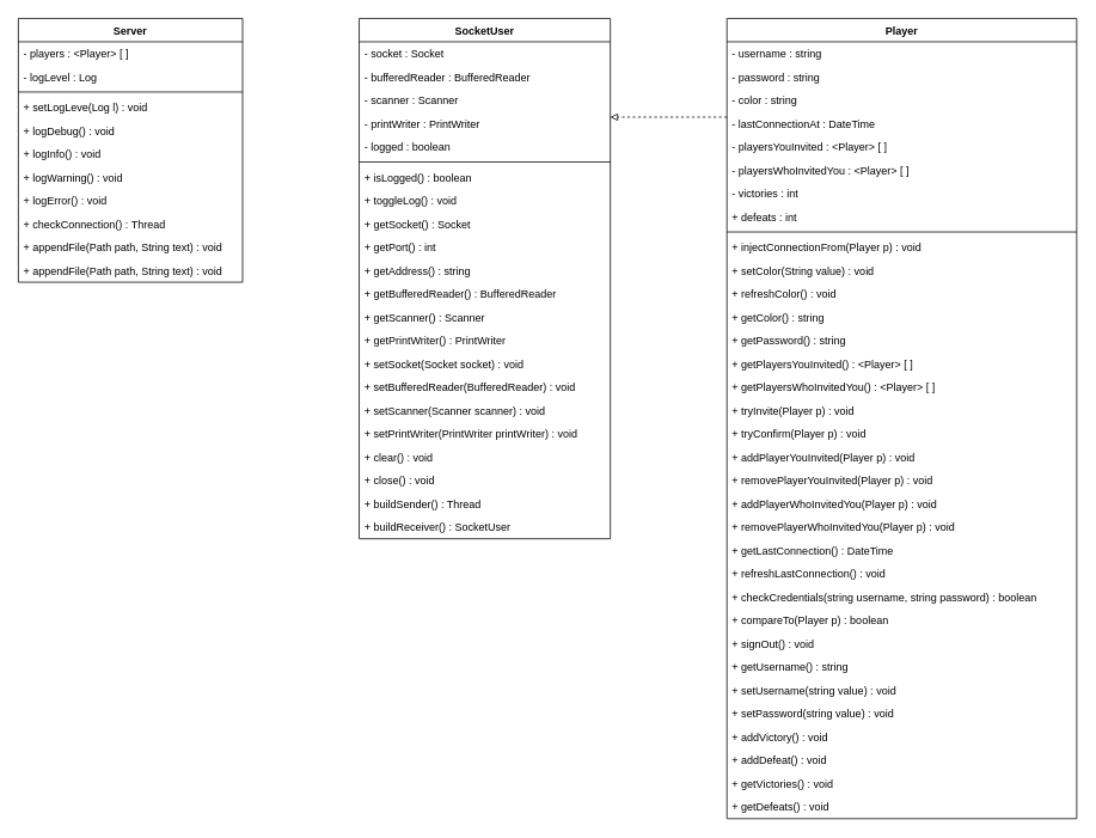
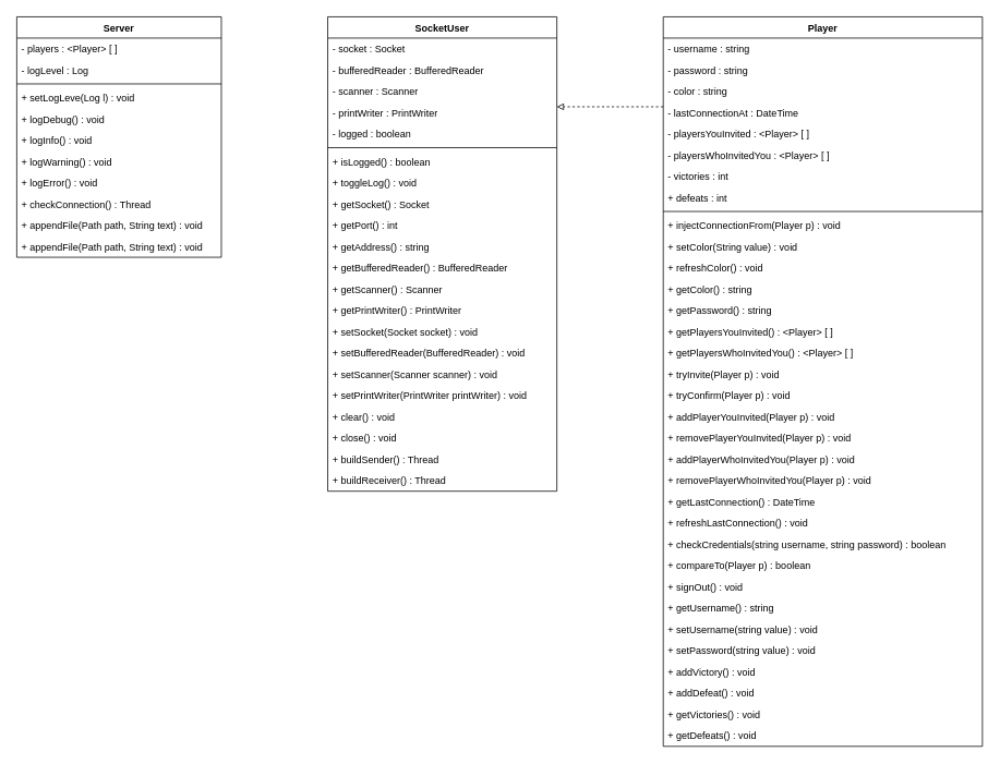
  <mxCell id="0" />
  <mxCell id="1" parent="0" />
  <mxCell id="2" value="SocketUser" style="swimlane;fontStyle=1;align=center;verticalAlign=top;childLayout=stackLayout;horizontal=1;startSize=26;horizontalStack=0;resizeParent=1;resizeParentMax=0;resizeLast=0;collapsible=1;marginBottom=0;" parent="1" vertex="1"><mxGeometry x="400" y="20" width="280" height="580" as="geometry" /></mxCell>
  <mxCell id="3" value="- socket : Socket" style="text;strokeColor=none;fillColor=none;align=left;verticalAlign=top;spacingLeft=4;spacingRight=4;overflow=hidden;rotatable=0;points=[[0,0.5],[1,0.5]];portConstraint=eastwest;" parent="2" vertex="1"><mxGeometry y="26" width="280" height="26" as="geometry" /></mxCell>
  <mxCell id="4" value="- bufferedReader : BufferedReader" style="text;strokeColor=none;fillColor=none;align=left;verticalAlign=top;spacingLeft=4;spacingRight=4;overflow=hidden;rotatable=0;points=[[0,0.5],[1,0.5]];portConstraint=eastwest;" parent="2" vertex="1"><mxGeometry y="52" width="280" height="26" as="geometry" /></mxCell>
  <mxCell id="5" value="- scanner : Scanner" style="text;strokeColor=none;fillColor=none;align=left;verticalAlign=top;spacingLeft=4;spacingRight=4;overflow=hidden;rotatable=0;points=[[0,0.5],[1,0.5]];portConstraint=eastwest;" parent="2" vertex="1"><mxGeometry y="78" width="280" height="26" as="geometry" /></mxCell>
  <mxCell id="6" value="- printWriter : PrintWriter" style="text;strokeColor=none;fillColor=none;align=left;verticalAlign=top;spacingLeft=4;spacingRight=4;overflow=hidden;rotatable=0;points=[[0,0.5],[1,0.5]];portConstraint=eastwest;" parent="2" vertex="1"><mxGeometry y="104" width="280" height="26" as="geometry" /></mxCell>
  <mxCell id="7" value="- logged : boolean" style="text;strokeColor=none;fillColor=none;align=left;verticalAlign=top;spacingLeft=4;spacingRight=4;overflow=hidden;rotatable=0;points=[[0,0.5],[1,0.5]];portConstraint=eastwest;" parent="2" vertex="1"><mxGeometry y="130" width="280" height="26" as="geometry" /></mxCell>
  <mxCell id="8" value="" style="line;strokeWidth=1;fillColor=none;align=left;verticalAlign=middle;spacingTop=-1;spacingLeft=3;spacingRight=3;rotatable=0;labelPosition=right;points=[];portConstraint=eastwest;strokeColor=inherit;" parent="2" vertex="1"><mxGeometry y="156" width="280" height="8" as="geometry" /></mxCell>
  <mxCell id="9" value="+ isLogged() : boolean" style="text;strokeColor=none;fillColor=none;align=left;verticalAlign=top;spacingLeft=4;spacingRight=4;overflow=hidden;rotatable=0;points=[[0,0.5],[1,0.5]];portConstraint=eastwest;" parent="2" vertex="1"><mxGeometry y="164" width="280" height="26" as="geometry" /></mxCell>
  <mxCell id="10" value="+ toggleLog() : void" style="text;strokeColor=none;fillColor=none;align=left;verticalAlign=top;spacingLeft=4;spacingRight=4;overflow=hidden;rotatable=0;points=[[0,0.5],[1,0.5]];portConstraint=eastwest;" parent="2" vertex="1"><mxGeometry y="190" width="280" height="26" as="geometry" /></mxCell>
  <mxCell id="11" value="+ getSocket() : Socket" style="text;strokeColor=none;fillColor=none;align=left;verticalAlign=top;spacingLeft=4;spacingRight=4;overflow=hidden;rotatable=0;points=[[0,0.5],[1,0.5]];portConstraint=eastwest;" parent="2" vertex="1"><mxGeometry y="216" width="280" height="26" as="geometry" /></mxCell>
  <mxCell id="12" value="+ getPort() : int" style="text;strokeColor=none;fillColor=none;align=left;verticalAlign=top;spacingLeft=4;spacingRight=4;overflow=hidden;rotatable=0;points=[[0,0.5],[1,0.5]];portConstraint=eastwest;" parent="2" vertex="1"><mxGeometry y="242" width="280" height="26" as="geometry" /></mxCell>
  <mxCell id="13" value="+ getAddress() : string" style="text;strokeColor=none;fillColor=none;align=left;verticalAlign=top;spacingLeft=4;spacingRight=4;overflow=hidden;rotatable=0;points=[[0,0.5],[1,0.5]];portConstraint=eastwest;" parent="2" vertex="1"><mxGeometry y="268" width="280" height="26" as="geometry" /></mxCell>
  <mxCell id="14" value="+ getBufferedReader() : BufferedReader" style="text;strokeColor=none;fillColor=none;align=left;verticalAlign=top;spacingLeft=4;spacingRight=4;overflow=hidden;rotatable=0;points=[[0,0.5],[1,0.5]];portConstraint=eastwest;" parent="2" vertex="1"><mxGeometry y="294" width="280" height="26" as="geometry" /></mxCell>
  <mxCell id="15" value="+ getScanner() : Scanner" style="text;strokeColor=none;fillColor=none;align=left;verticalAlign=top;spacingLeft=4;spacingRight=4;overflow=hidden;rotatable=0;points=[[0,0.5],[1,0.5]];portConstraint=eastwest;" parent="2" vertex="1"><mxGeometry y="320" width="280" height="26" as="geometry" /></mxCell>
  <mxCell id="16" value="+ getPrintWriter() : PrintWriter" style="text;strokeColor=none;fillColor=none;align=left;verticalAlign=top;spacingLeft=4;spacingRight=4;overflow=hidden;rotatable=0;points=[[0,0.5],[1,0.5]];portConstraint=eastwest;" parent="2" vertex="1"><mxGeometry y="346" width="280" height="26" as="geometry" /></mxCell>
  <mxCell id="17" value="+ setSocket(Socket socket) : void" style="text;strokeColor=none;fillColor=none;align=left;verticalAlign=top;spacingLeft=4;spacingRight=4;overflow=hidden;rotatable=0;points=[[0,0.5],[1,0.5]];portConstraint=eastwest;" parent="2" vertex="1"><mxGeometry y="372" width="280" height="26" as="geometry" /></mxCell>
  <mxCell id="18" value="+ setBufferedReader(BufferedReader) : void" style="text;strokeColor=none;fillColor=none;align=left;verticalAlign=top;spacingLeft=4;spacingRight=4;overflow=hidden;rotatable=0;points=[[0,0.5],[1,0.5]];portConstraint=eastwest;" parent="2" vertex="1"><mxGeometry y="398" width="280" height="26" as="geometry" /></mxCell>
  <mxCell id="19" value="+ setScanner(Scanner scanner) : void" style="text;strokeColor=none;fillColor=none;align=left;verticalAlign=top;spacingLeft=4;spacingRight=4;overflow=hidden;rotatable=0;points=[[0,0.5],[1,0.5]];portConstraint=eastwest;" parent="2" vertex="1"><mxGeometry y="424" width="280" height="26" as="geometry" /></mxCell>
  <mxCell id="20" value="+ setPrintWriter(PrintWriter printWriter) : void" style="text;strokeColor=none;fillColor=none;align=left;verticalAlign=top;spacingLeft=4;spacingRight=4;overflow=hidden;rotatable=0;points=[[0,0.5],[1,0.5]];portConstraint=eastwest;" parent="2" vertex="1"><mxGeometry y="450" width="280" height="26" as="geometry" /></mxCell>
  <mxCell id="21" value="+ clear() : void" style="text;strokeColor=none;fillColor=none;align=left;verticalAlign=top;spacingLeft=4;spacingRight=4;overflow=hidden;rotatable=0;points=[[0,0.5],[1,0.5]];portConstraint=eastwest;" parent="2" vertex="1"><mxGeometry y="476" width="280" height="26" as="geometry" /></mxCell>
  <mxCell id="22" value="+ close() : void" style="text;strokeColor=none;fillColor=none;align=left;verticalAlign=top;spacingLeft=4;spacingRight=4;overflow=hidden;rotatable=0;points=[[0,0.5],[1,0.5]];portConstraint=eastwest;" parent="2" vertex="1"><mxGeometry y="502" width="280" height="26" as="geometry" /></mxCell>
  <mxCell id="23" value="+ buildSender() : Thread" style="text;strokeColor=none;fillColor=none;align=left;verticalAlign=top;spacingLeft=4;spacingRight=4;overflow=hidden;rotatable=0;points=[[0,0.5],[1,0.5]];portConstraint=eastwest;" parent="2" vertex="1"><mxGeometry y="528" width="280" height="26" as="geometry" /></mxCell>
- <mxCell id="24" value="+ buildReceiver() : SocketUser" style="text;strokeColor=none;fillColor=none;align=left;verticalAlign=top;spacingLeft=4;spacingRight=4;overflow=hidden;rotatable=0;points=[[0,0.5],[1,0.5]];portConstraint=eastwest;" parent="2" vertex="1"><mxGeometry y="554" width="280" height="26" as="geometry" /></mxCell>
+ <mxCell id="24" value="+ buildReceiver() : Thread" style="text;strokeColor=none;fillColor=none;align=left;verticalAlign=top;spacingLeft=4;spacingRight=4;overflow=hidden;rotatable=0;points=[[0,0.5],[1,0.5]];portConstraint=eastwest;" parent="2" vertex="1"><mxGeometry y="554" width="280" height="26" as="geometry" /></mxCell>
  <mxCell id="25" style="edgeStyle=orthogonalEdgeStyle;rounded=0;orthogonalLoop=1;jettySize=auto;html=1;endArrow=block;endFill=0;dashed=1;" parent="1" source="26" target="2" edge="1"><mxGeometry relative="1" as="geometry"><Array as="points"><mxPoint x="740" y="130" /><mxPoint x="740" y="130" /></Array></mxGeometry></mxCell>
  <mxCell id="26" value="Player" style="swimlane;fontStyle=1;align=center;verticalAlign=top;childLayout=stackLayout;horizontal=1;startSize=26;horizontalStack=0;resizeParent=1;resizeParentMax=0;resizeLast=0;collapsible=1;marginBottom=0;" parent="1" vertex="1"><mxGeometry x="810" y="20" width="390" height="892" as="geometry" /></mxCell>
  <mxCell id="27" value="- username : string" style="text;strokeColor=none;fillColor=none;align=left;verticalAlign=top;spacingLeft=4;spacingRight=4;overflow=hidden;rotatable=0;points=[[0,0.5],[1,0.5]];portConstraint=eastwest;" parent="26" vertex="1"><mxGeometry y="26" width="390" height="26" as="geometry" /></mxCell>
  <mxCell id="28" value="- password : string" style="text;strokeColor=none;fillColor=none;align=left;verticalAlign=top;spacingLeft=4;spacingRight=4;overflow=hidden;rotatable=0;points=[[0,0.5],[1,0.5]];portConstraint=eastwest;" parent="26" vertex="1"><mxGeometry y="52" width="390" height="26" as="geometry" /></mxCell>
  <mxCell id="29" value="- color : string" style="text;strokeColor=none;fillColor=none;align=left;verticalAlign=top;spacingLeft=4;spacingRight=4;overflow=hidden;rotatable=0;points=[[0,0.5],[1,0.5]];portConstraint=eastwest;" parent="26" vertex="1"><mxGeometry y="78" width="390" height="26" as="geometry" /></mxCell>
  <mxCell id="30" value="- lastConnectionAt : DateTime" style="text;strokeColor=none;fillColor=none;align=left;verticalAlign=top;spacingLeft=4;spacingRight=4;overflow=hidden;rotatable=0;points=[[0,0.5],[1,0.5]];portConstraint=eastwest;" parent="26" vertex="1"><mxGeometry y="104" width="390" height="26" as="geometry" /></mxCell>
  <mxCell id="31" value="- playersYouInvited : &lt;Player&gt; [ ]" style="text;strokeColor=none;fillColor=none;align=left;verticalAlign=top;spacingLeft=4;spacingRight=4;overflow=hidden;rotatable=0;points=[[0,0.5],[1,0.5]];portConstraint=eastwest;" parent="26" vertex="1"><mxGeometry y="130" width="390" height="26" as="geometry" /></mxCell>
  <mxCell id="32" value="- playersWhoInvitedYou : &lt;Player&gt; [ ]" style="text;strokeColor=none;fillColor=none;align=left;verticalAlign=top;spacingLeft=4;spacingRight=4;overflow=hidden;rotatable=0;points=[[0,0.5],[1,0.5]];portConstraint=eastwest;" parent="26" vertex="1"><mxGeometry y="156" width="390" height="26" as="geometry" /></mxCell>
  <mxCell id="33" value="- victories : int" style="text;strokeColor=none;fillColor=none;align=left;verticalAlign=top;spacingLeft=4;spacingRight=4;overflow=hidden;rotatable=0;points=[[0,0.5],[1,0.5]];portConstraint=eastwest;" parent="26" vertex="1"><mxGeometry y="182" width="390" height="26" as="geometry" /></mxCell>
  <mxCell id="34" value="+ defeats : int" style="text;strokeColor=none;fillColor=none;align=left;verticalAlign=top;spacingLeft=4;spacingRight=4;overflow=hidden;rotatable=0;points=[[0,0.5],[1,0.5]];portConstraint=eastwest;" parent="26" vertex="1"><mxGeometry y="208" width="390" height="26" as="geometry" /></mxCell>
  <mxCell id="35" value="" style="line;strokeWidth=1;fillColor=none;align=left;verticalAlign=middle;spacingTop=-1;spacingLeft=3;spacingRight=3;rotatable=0;labelPosition=right;points=[];portConstraint=eastwest;strokeColor=inherit;" parent="26" vertex="1"><mxGeometry y="234" width="390" height="8" as="geometry" /></mxCell>
  <mxCell id="36" value="+ injectConnectionFrom(Player p) : void" style="text;strokeColor=none;fillColor=none;align=left;verticalAlign=top;spacingLeft=4;spacingRight=4;overflow=hidden;rotatable=0;points=[[0,0.5],[1,0.5]];portConstraint=eastwest;" parent="26" vertex="1"><mxGeometry y="242" width="390" height="26" as="geometry" /></mxCell>
  <mxCell id="37" value="+ setColor(String value) : void" style="text;strokeColor=none;fillColor=none;align=left;verticalAlign=top;spacingLeft=4;spacingRight=4;overflow=hidden;rotatable=0;points=[[0,0.5],[1,0.5]];portConstraint=eastwest;" parent="26" vertex="1"><mxGeometry y="268" width="390" height="26" as="geometry" /></mxCell>
  <mxCell id="38" value="+ refreshColor() : void" style="text;strokeColor=none;fillColor=none;align=left;verticalAlign=top;spacingLeft=4;spacingRight=4;overflow=hidden;rotatable=0;points=[[0,0.5],[1,0.5]];portConstraint=eastwest;" parent="26" vertex="1"><mxGeometry y="294" width="390" height="26" as="geometry" /></mxCell>
  <mxCell id="39" value="+ getColor() : string" style="text;strokeColor=none;fillColor=none;align=left;verticalAlign=top;spacingLeft=4;spacingRight=4;overflow=hidden;rotatable=0;points=[[0,0.5],[1,0.5]];portConstraint=eastwest;" parent="26" vertex="1"><mxGeometry y="320" width="390" height="26" as="geometry" /></mxCell>
  <mxCell id="40" value="+ getPassword() : string" style="text;strokeColor=none;fillColor=none;align=left;verticalAlign=top;spacingLeft=4;spacingRight=4;overflow=hidden;rotatable=0;points=[[0,0.5],[1,0.5]];portConstraint=eastwest;" parent="26" vertex="1"><mxGeometry y="346" width="390" height="26" as="geometry" /></mxCell>
  <mxCell id="41" value="+ getPlayersYouInvited() : &lt;Player&gt; [ ]" style="text;strokeColor=none;fillColor=none;align=left;verticalAlign=top;spacingLeft=4;spacingRight=4;overflow=hidden;rotatable=0;points=[[0,0.5],[1,0.5]];portConstraint=eastwest;" parent="26" vertex="1"><mxGeometry y="372" width="390" height="26" as="geometry" /></mxCell>
  <mxCell id="42" value="+ getPlayersWhoInvitedYou() : &lt;Player&gt; [ ]" style="text;strokeColor=none;fillColor=none;align=left;verticalAlign=top;spacingLeft=4;spacingRight=4;overflow=hidden;rotatable=0;points=[[0,0.5],[1,0.5]];portConstraint=eastwest;" parent="26" vertex="1"><mxGeometry y="398" width="390" height="26" as="geometry" /></mxCell>
  <mxCell id="43" value="+ tryInvite(Player p) : void" style="text;strokeColor=none;fillColor=none;align=left;verticalAlign=top;spacingLeft=4;spacingRight=4;overflow=hidden;rotatable=0;points=[[0,0.5],[1,0.5]];portConstraint=eastwest;" parent="26" vertex="1"><mxGeometry y="424" width="390" height="26" as="geometry" /></mxCell>
  <mxCell id="44" value="+ tryConfirm(Player p) : void" style="text;strokeColor=none;fillColor=none;align=left;verticalAlign=top;spacingLeft=4;spacingRight=4;overflow=hidden;rotatable=0;points=[[0,0.5],[1,0.5]];portConstraint=eastwest;" parent="26" vertex="1"><mxGeometry y="450" width="390" height="26" as="geometry" /></mxCell>
  <mxCell id="45" value="+ addPlayerYouInvited(Player p) : void" style="text;strokeColor=none;fillColor=none;align=left;verticalAlign=top;spacingLeft=4;spacingRight=4;overflow=hidden;rotatable=0;points=[[0,0.5],[1,0.5]];portConstraint=eastwest;" parent="26" vertex="1"><mxGeometry y="476" width="390" height="26" as="geometry" /></mxCell>
  <mxCell id="46" value="+ removePlayerYouInvited(Player p) : void" style="text;strokeColor=none;fillColor=none;align=left;verticalAlign=top;spacingLeft=4;spacingRight=4;overflow=hidden;rotatable=0;points=[[0,0.5],[1,0.5]];portConstraint=eastwest;" parent="26" vertex="1"><mxGeometry y="502" width="390" height="26" as="geometry" /></mxCell>
  <mxCell id="47" value="+ addPlayerWhoInvitedYou(Player p) : void" style="text;strokeColor=none;fillColor=none;align=left;verticalAlign=top;spacingLeft=4;spacingRight=4;overflow=hidden;rotatable=0;points=[[0,0.5],[1,0.5]];portConstraint=eastwest;" parent="26" vertex="1"><mxGeometry y="528" width="390" height="26" as="geometry" /></mxCell>
  <mxCell id="48" value="+ removePlayerWhoInvitedYou(Player p) : void" style="text;strokeColor=none;fillColor=none;align=left;verticalAlign=top;spacingLeft=4;spacingRight=4;overflow=hidden;rotatable=0;points=[[0,0.5],[1,0.5]];portConstraint=eastwest;" parent="26" vertex="1"><mxGeometry y="554" width="390" height="26" as="geometry" /></mxCell>
  <mxCell id="49" value="+ getLastConnection() : DateTime" style="text;strokeColor=none;fillColor=none;align=left;verticalAlign=top;spacingLeft=4;spacingRight=4;overflow=hidden;rotatable=0;points=[[0,0.5],[1,0.5]];portConstraint=eastwest;" parent="26" vertex="1"><mxGeometry y="580" width="390" height="26" as="geometry" /></mxCell>
  <mxCell id="50" value="+ refreshLastConnection() : void" style="text;strokeColor=none;fillColor=none;align=left;verticalAlign=top;spacingLeft=4;spacingRight=4;overflow=hidden;rotatable=0;points=[[0,0.5],[1,0.5]];portConstraint=eastwest;" parent="26" vertex="1"><mxGeometry y="606" width="390" height="26" as="geometry" /></mxCell>
  <mxCell id="51" value="+ checkCredentials(string username, string password) : boolean" style="text;strokeColor=none;fillColor=none;align=left;verticalAlign=top;spacingLeft=4;spacingRight=4;overflow=hidden;rotatable=0;points=[[0,0.5],[1,0.5]];portConstraint=eastwest;" parent="26" vertex="1"><mxGeometry y="632" width="390" height="26" as="geometry" /></mxCell>
  <mxCell id="52" value="+ compareTo(Player p) : boolean" style="text;strokeColor=none;fillColor=none;align=left;verticalAlign=top;spacingLeft=4;spacingRight=4;overflow=hidden;rotatable=0;points=[[0,0.5],[1,0.5]];portConstraint=eastwest;" parent="26" vertex="1"><mxGeometry y="658" width="390" height="26" as="geometry" /></mxCell>
  <mxCell id="53" value="+ signOut() : void" style="text;strokeColor=none;fillColor=none;align=left;verticalAlign=top;spacingLeft=4;spacingRight=4;overflow=hidden;rotatable=0;points=[[0,0.5],[1,0.5]];portConstraint=eastwest;" parent="26" vertex="1"><mxGeometry y="684" width="390" height="26" as="geometry" /></mxCell>
  <mxCell id="54" value="+ getUsername() : string" style="text;strokeColor=none;fillColor=none;align=left;verticalAlign=top;spacingLeft=4;spacingRight=4;overflow=hidden;rotatable=0;points=[[0,0.5],[1,0.5]];portConstraint=eastwest;" parent="26" vertex="1"><mxGeometry y="710" width="390" height="26" as="geometry" /></mxCell>
  <mxCell id="55" value="+ setUsername(string value) : void" style="text;strokeColor=none;fillColor=none;align=left;verticalAlign=top;spacingLeft=4;spacingRight=4;overflow=hidden;rotatable=0;points=[[0,0.5],[1,0.5]];portConstraint=eastwest;" parent="26" vertex="1"><mxGeometry y="736" width="390" height="26" as="geometry" /></mxCell>
  <mxCell id="56" value="+ setPassword(string value) : void" style="text;strokeColor=none;fillColor=none;align=left;verticalAlign=top;spacingLeft=4;spacingRight=4;overflow=hidden;rotatable=0;points=[[0,0.5],[1,0.5]];portConstraint=eastwest;" parent="26" vertex="1"><mxGeometry y="762" width="390" height="26" as="geometry" /></mxCell>
  <mxCell id="57" value="+ addVictory() : void" style="text;strokeColor=none;fillColor=none;align=left;verticalAlign=top;spacingLeft=4;spacingRight=4;overflow=hidden;rotatable=0;points=[[0,0.5],[1,0.5]];portConstraint=eastwest;" parent="26" vertex="1"><mxGeometry y="788" width="390" height="26" as="geometry" /></mxCell>
  <mxCell id="58" value="+ addDefeat() : void" style="text;strokeColor=none;fillColor=none;align=left;verticalAlign=top;spacingLeft=4;spacingRight=4;overflow=hidden;rotatable=0;points=[[0,0.5],[1,0.5]];portConstraint=eastwest;" parent="26" vertex="1"><mxGeometry y="814" width="390" height="26" as="geometry" /></mxCell>
  <mxCell id="59" value="+ getVictories() : void" style="text;strokeColor=none;fillColor=none;align=left;verticalAlign=top;spacingLeft=4;spacingRight=4;overflow=hidden;rotatable=0;points=[[0,0.5],[1,0.5]];portConstraint=eastwest;" parent="26" vertex="1"><mxGeometry y="840" width="390" height="26" as="geometry" /></mxCell>
  <mxCell id="60" value="+ getDefeats() : void" style="text;strokeColor=none;fillColor=none;align=left;verticalAlign=top;spacingLeft=4;spacingRight=4;overflow=hidden;rotatable=0;points=[[0,0.5],[1,0.5]];portConstraint=eastwest;" parent="26" vertex="1"><mxGeometry y="866" width="390" height="26" as="geometry" /></mxCell>
  <mxCell id="61" value="Server" style="swimlane;fontStyle=1;align=center;verticalAlign=top;childLayout=stackLayout;horizontal=1;startSize=26;horizontalStack=0;resizeParent=1;resizeParentMax=0;resizeLast=0;collapsible=1;marginBottom=0;" parent="1" vertex="1"><mxGeometry x="20" y="20" width="250" height="294" as="geometry" /></mxCell>
  <mxCell id="62" value="- players : &lt;Player&gt; [ ]" style="text;strokeColor=none;fillColor=none;align=left;verticalAlign=top;spacingLeft=4;spacingRight=4;overflow=hidden;rotatable=0;points=[[0,0.5],[1,0.5]];portConstraint=eastwest;" parent="61" vertex="1"><mxGeometry y="26" width="250" height="26" as="geometry" /></mxCell>
  <mxCell id="63" value="- logLevel : Log" style="text;strokeColor=none;fillColor=none;align=left;verticalAlign=top;spacingLeft=4;spacingRight=4;overflow=hidden;rotatable=0;points=[[0,0.5],[1,0.5]];portConstraint=eastwest;" parent="61" vertex="1"><mxGeometry y="52" width="250" height="26" as="geometry" /></mxCell>
  <mxCell id="64" value="" style="line;strokeWidth=1;fillColor=none;align=left;verticalAlign=middle;spacingTop=-1;spacingLeft=3;spacingRight=3;rotatable=0;labelPosition=right;points=[];portConstraint=eastwest;strokeColor=inherit;" parent="61" vertex="1"><mxGeometry y="78" width="250" height="8" as="geometry" /></mxCell>
  <mxCell id="65" value="+ setLogLeve(Log l) : void" style="text;strokeColor=none;fillColor=none;align=left;verticalAlign=top;spacingLeft=4;spacingRight=4;overflow=hidden;rotatable=0;points=[[0,0.5],[1,0.5]];portConstraint=eastwest;" parent="61" vertex="1"><mxGeometry y="86" width="250" height="26" as="geometry" /></mxCell>
  <mxCell id="66" value="+ logDebug() : void" style="text;strokeColor=none;fillColor=none;align=left;verticalAlign=top;spacingLeft=4;spacingRight=4;overflow=hidden;rotatable=0;points=[[0,0.5],[1,0.5]];portConstraint=eastwest;" parent="61" vertex="1"><mxGeometry y="112" width="250" height="26" as="geometry" /></mxCell>
  <mxCell id="67" value="+ logInfo() : void" style="text;strokeColor=none;fillColor=none;align=left;verticalAlign=top;spacingLeft=4;spacingRight=4;overflow=hidden;rotatable=0;points=[[0,0.5],[1,0.5]];portConstraint=eastwest;" parent="61" vertex="1"><mxGeometry y="138" width="250" height="26" as="geometry" /></mxCell>
  <mxCell id="68" value="+ logWarning() : void" style="text;strokeColor=none;fillColor=none;align=left;verticalAlign=top;spacingLeft=4;spacingRight=4;overflow=hidden;rotatable=0;points=[[0,0.5],[1,0.5]];portConstraint=eastwest;" parent="61" vertex="1"><mxGeometry y="164" width="250" height="26" as="geometry" /></mxCell>
  <mxCell id="69" value="+ logError() : void" style="text;strokeColor=none;fillColor=none;align=left;verticalAlign=top;spacingLeft=4;spacingRight=4;overflow=hidden;rotatable=0;points=[[0,0.5],[1,0.5]];portConstraint=eastwest;" parent="61" vertex="1"><mxGeometry y="190" width="250" height="26" as="geometry" /></mxCell>
  <mxCell id="70" value="+ checkConnection() : Thread" style="text;strokeColor=none;fillColor=none;align=left;verticalAlign=top;spacingLeft=4;spacingRight=4;overflow=hidden;rotatable=0;points=[[0,0.5],[1,0.5]];portConstraint=eastwest;" vertex="1" parent="61"><mxGeometry y="216" width="250" height="26" as="geometry" /></mxCell>
  <mxCell id="71" value="+ appendFile(Path path, String text) : void" style="text;strokeColor=none;fillColor=none;align=left;verticalAlign=top;spacingLeft=4;spacingRight=4;overflow=hidden;rotatable=0;points=[[0,0.5],[1,0.5]];portConstraint=eastwest;" vertex="1" parent="61"><mxGeometry y="242" width="250" height="26" as="geometry" /></mxCell>
  <mxCell id="72" value="+ appendFile(Path path, String text) : void" style="text;strokeColor=none;fillColor=none;align=left;verticalAlign=top;spacingLeft=4;spacingRight=4;overflow=hidden;rotatable=0;points=[[0,0.5],[1,0.5]];portConstraint=eastwest;" vertex="1" parent="61"><mxGeometry y="268" width="250" height="26" as="geometry" /></mxCell>
